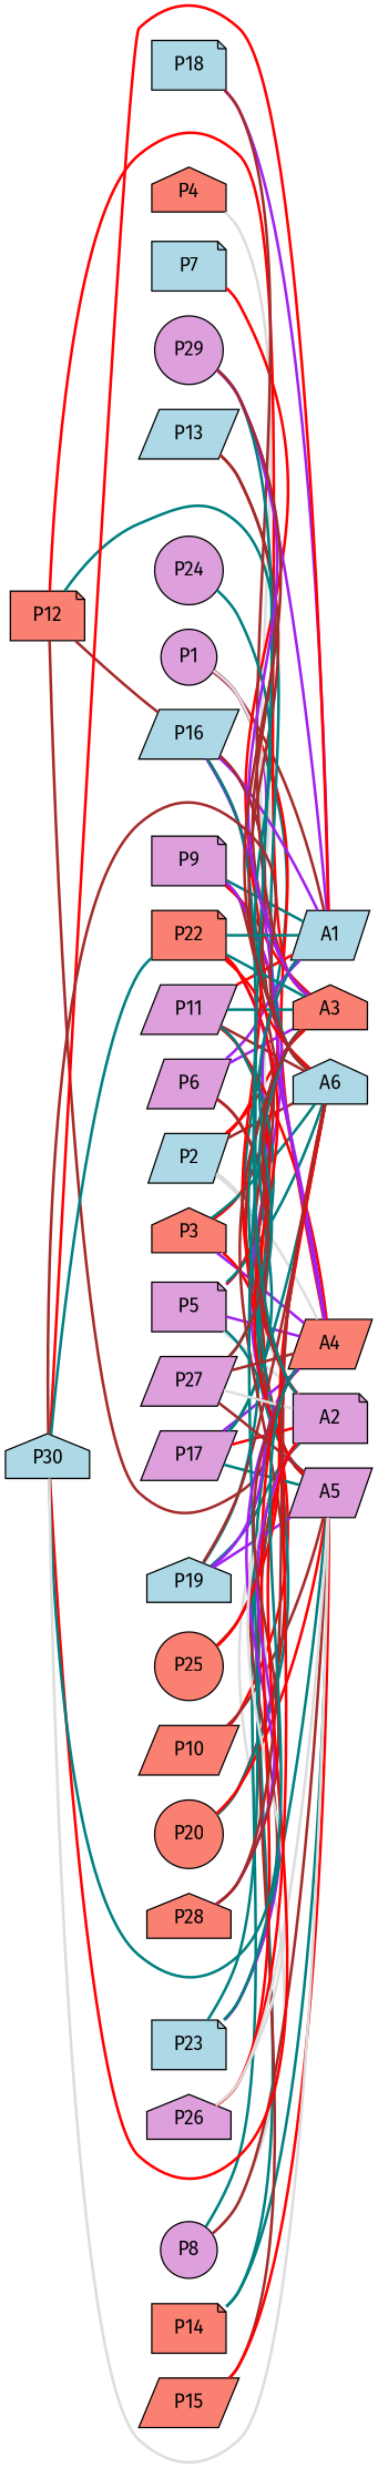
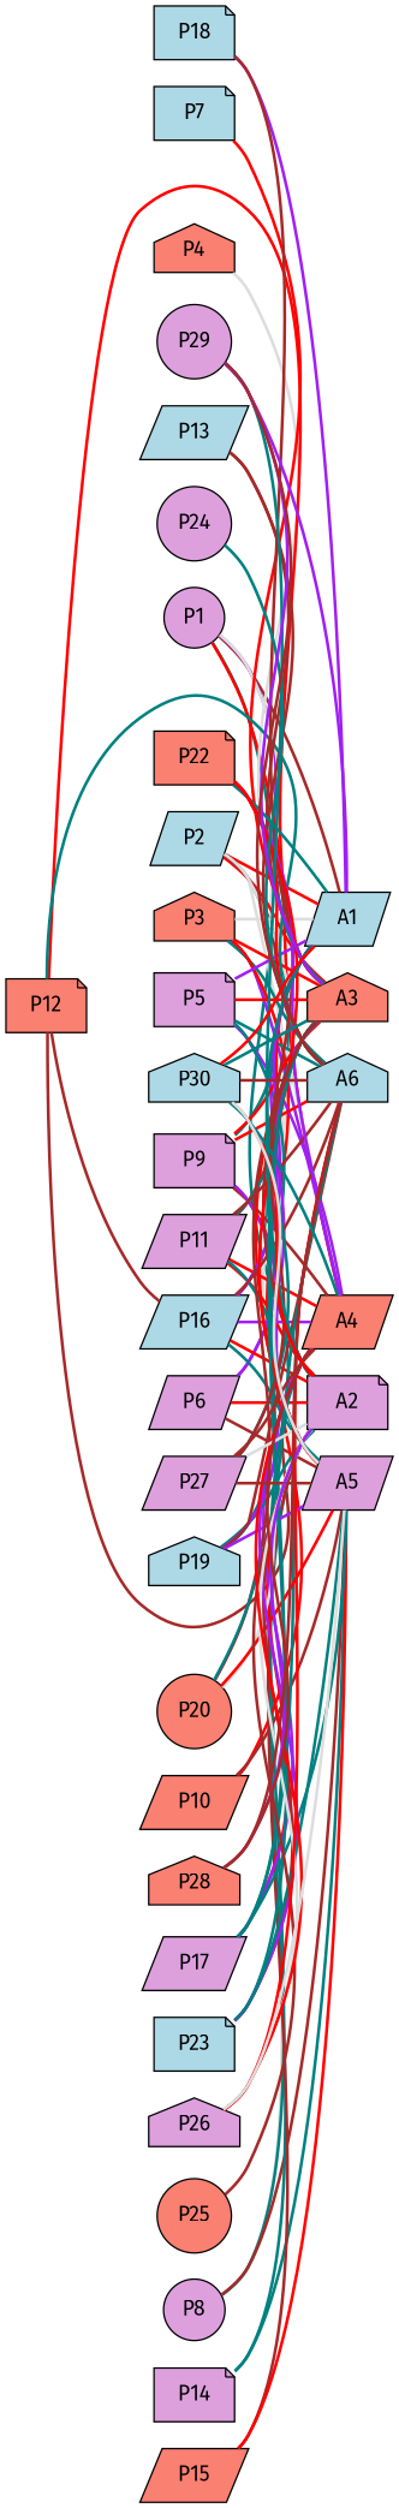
  graph {
    fontname="Fira Sans"
    rankdir=LR
    node [fillcolor=plum fontname="Fira Sans" shape=parallelogram style=filled]
    edge [color=teal fontname="Fira Sans" style=bold]
    P1 [shape=circle]
    A1 [fillcolor=lightblue]
    A2 [shape=note]
    A3 [fillcolor=salmon shape=house]
    A4 [fillcolor=salmon]
    A6 [fillcolor=lightblue shape=house]
    P2 [fillcolor=lightblue]
    A5
    P3 [fillcolor=salmon shape=house]
    P4 [fillcolor=salmon shape=house]
    P5 [shape=note]
    P6
    P7 [fillcolor=lightblue shape=note]
    P8 [shape=circle]
    P9 [shape=note]
    P10 [fillcolor=salmon]
    P11
    P12 [fillcolor=salmon shape=note]
    P16 [fillcolor=lightblue]
    P13 [fillcolor=lightblue]
-   P14 [fillcolor=salmon shape=note]
+   P14 [shape=note]
    P15 [fillcolor=salmon]
    P17
    P18 [fillcolor=lightblue shape=note]
    P19 [fillcolor=lightblue shape=house]
    P20 [fillcolor=salmon shape=circle]
    P22 [fillcolor=salmon shape=note]
    P23 [fillcolor=lightblue shape=note]
    P24 [shape=circle]
    P25 [fillcolor=salmon shape=circle]
    P26 [shape=house]
    P27
    P28 [fillcolor=salmon shape=house]
    P29 [shape=circle]
    P30 [fillcolor=lightblue shape=house]
    P1 -- A1 [color=brown]
    P1 -- A2
    P1 -- A3 [color=purple]
    P1 -- A4 [color=red]
    P1 -- A6 [color="#DDDDDD"]
    P2 -- A1 [color=red]
    P2 -- A2
    P2 -- A3 [color=red]
    P2 -- A4 [color="#DDDDDD"]
    P2 -- A6 [color=brown]
    P2 -- A5 [color="#DDDDDD"]
    P3 -- A1 [color="#DDDDDD"]
    P3 -- A2 [color="#DDDDDD"]
    P3 -- A3 [color=red]
    P3 -- A4 [color=purple]
    P3 -- A6
    P3 -- A5 [color=red]
    P4 -- A3 [color="#DDDDDD"]
    P5 -- A1 [color=purple]
    P5 -- A2 [color="#DDDDDD"]
    P5 -- A3 [color=red]
    P5 -- A4 [color=purple]
    P5 -- A6
    P5 -- A5
    P6 -- A1 [color=purple]
    P6 -- A2 [color=red]
    P6 -- A3 [color=purple]
    P6 -- A5 [color=brown]
    P7 -- A3 [color=red]
    P8 -- A2 [color="#DDDDDD"]
    P8 -- A4
    P8 -- A5 [color=brown]
    P9 -- A1
    P9 -- A2 [color=red]
    P9 -- A3 [color=red]
    P9 -- A4 [color=brown]
    P9 -- A6 [color=red]
    P9 -- A5 [color=purple]
    P10 -- A3 [color=red]
    P10 -- A5 [color=brown]
    P11 -- A1 [color=red]
    P11 -- A2 [color=red]
    P11 -- A3
    P11 -- A4 [color=red]
    P11 -- A6 [color=brown]
    P11 -- A5
    P12 -- A3 [color=red]
    P12 -- A4 [color=brown]
    P12 -- A6
    P12 -- P16 [color=brown]
    P16 -- A1 [color=purple]
    P16 -- A2 [color=red]
    P16 -- A3 [color=purple]
    P16 -- A4 [color=purple]
    P16 -- A6 [color=brown]
    P16 -- A5
    P13 -- A3 [color=brown]
    P13 -- A6 [color=brown]
    P14 -- A2
    P14 -- A5
    P15 -- A2 [color=brown]
    P15 -- A5 [color=red]
    P17 -- A2 [color=red]
    P17 -- A3
    P17 -- A4 [color=purple]
    P17 -- A6
    P17 -- A5
    P18 -- A1 [color=purple]
    P18 -- A3 [color=brown]
    P19 -- A2
    P19 -- A3
    P19 -- A4 [color=purple]
    P19 -- A6 [color=brown]
    P19 -- A5 [color=purple]
    P20 -- A2 [color="#DDDDDD"]
    P20 -- A3 [color=brown]
    P20 -- A6
    P20 -- A5 [color=red]
    P22 -- A1
    P22 -- A2 [color=brown]
    P22 -- A3
    P22 -- A4 [color=purple]
    P22 -- A6 [color=red]
    P22 -- A5 [color=red]
    P23 -- A2 [color=brown]
    P23 -- A3
    P23 -- A4 [color=purple]
    P23 -- A5
    P24 -- A6
    P25 -- A2 [color=brown]
-   P25 -- A6 [color=red]
    P26 -- A2 [color="#DDDDDD"]
    P26 -- A4 [color=red]
    P26 -- A6 [color=red]
    P26 -- A5 [color="#DDDDDD"]
    P27 -- A1
    P27 -- A2 [color="#DDDDDD"]
    P27 -- A3 [color=brown]
    P27 -- A4 [color=brown]
    P27 -- A5 [color=brown]
    P28 -- A2 [color=purple]
    P28 -- A4 [color=brown]
    P28 -- A6 [color=brown]
    P29 -- A1 [color=purple]
    P29 -- A2
    P29 -- A3 [color=purple]
    P29 -- A6 [color=brown]
    P30 -- A1 [color=red]
    P30 -- A2 [color=red]
-   P30 -- P22
+   P30 -- A3
    P30 -- A4
    P30 -- A6 [color=brown]
    P30 -- A5 [color="#DDDDDD"]
  }
